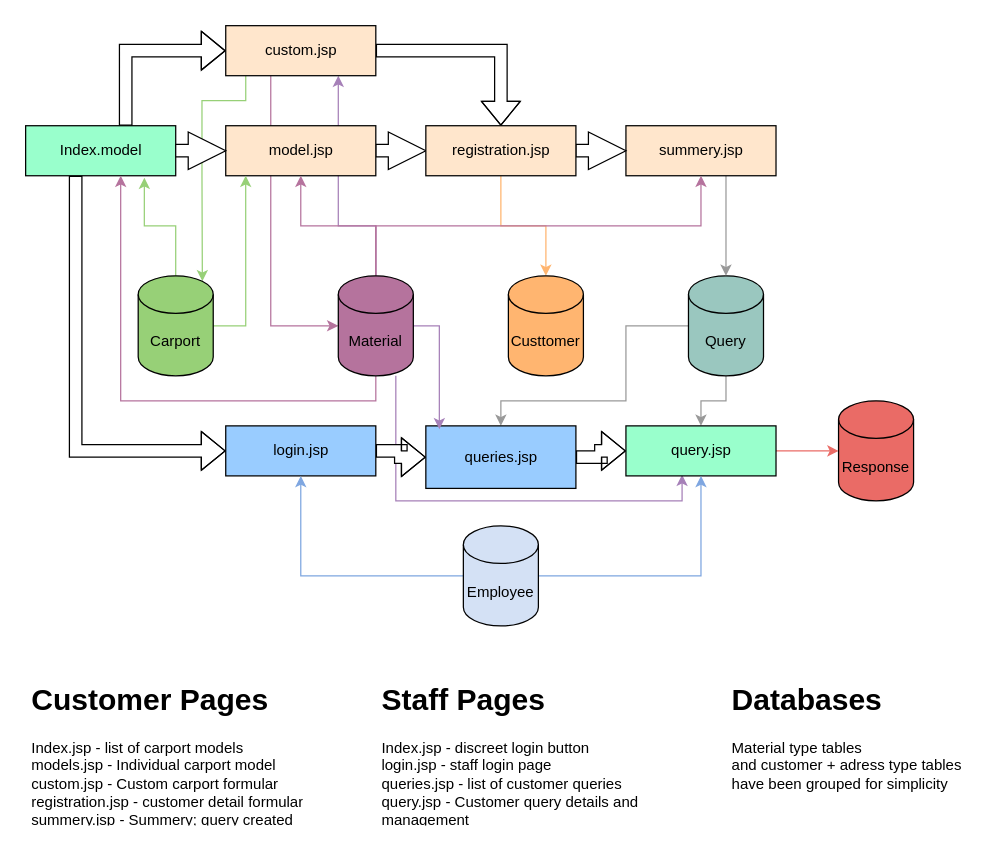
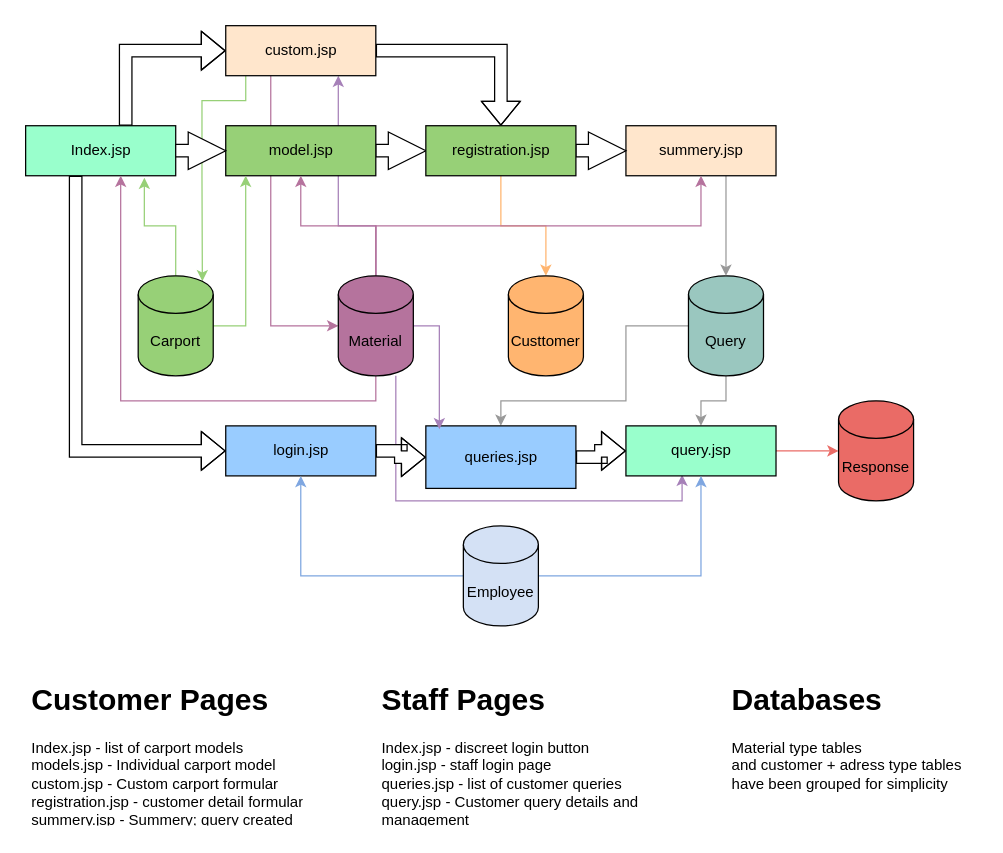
  <mxCell id="0" />
  <mxCell id="1" parent="0" />
  <mxCell id="2" style="edgeStyle=orthogonalEdgeStyle;rounded=0;orthogonalLoop=1;jettySize=auto;html=1;strokeColor=#A680B8;fillColor=#FFB570;entryX=0.374;entryY=0.977;entryDx=0;entryDy=0;entryPerimeter=0;" edge="1" parent="1" source="39" target="15"><mxGeometry relative="1" as="geometry"><mxPoint x="516" y="400" as="targetPoint" /><Array as="points"><mxPoint x="316" y="400" /><mxPoint x="545" y="400" /></Array></mxGeometry></mxCell>
  <mxCell id="3" style="edgeStyle=orthogonalEdgeStyle;rounded=0;orthogonalLoop=1;jettySize=auto;html=1;entryX=0.75;entryY=1;entryDx=0;entryDy=0;strokeColor=#A680B8;fillColor=#FFB570;" edge="1" parent="1" source="39" target="23"><mxGeometry relative="1" as="geometry"><Array as="points"><mxPoint x="300" y="180" /><mxPoint x="270" y="180" /></Array></mxGeometry></mxCell>
  <mxCell id="4" style="edgeStyle=orthogonalEdgeStyle;rounded=0;orthogonalLoop=1;jettySize=auto;html=1;strokeColor=#B5739D;entryX=0;entryY=0.5;entryDx=0;entryDy=0;entryPerimeter=0;" parent="1" source="23" edge="1" target="39"><mxGeometry relative="1" as="geometry"><mxPoint x="160" y="180" as="targetPoint" /><Array as="points"><mxPoint x="216" y="260" /></Array></mxGeometry></mxCell>
  <mxCell id="5" value="&lt;h1&gt;Customer Pages&lt;/h1&gt;&lt;div&gt;Index.jsp -&amp;nbsp;&lt;span&gt;list of carport models&lt;/span&gt;&lt;/div&gt;&lt;div&gt;&lt;span&gt;models.jsp -&amp;nbsp;&lt;/span&gt;&lt;span&gt;Individual carport model&lt;/span&gt;&lt;/div&gt;&lt;div&gt;custom.jsp -&amp;nbsp;&lt;span&gt;Custom carport formular&lt;/span&gt;&lt;/div&gt;&lt;div&gt;registration.jsp - customer detail formular&lt;/div&gt;&lt;div&gt;summery.jsp - Summery; query created&lt;/div&gt;" style="text;html=1;strokeColor=none;fillColor=none;spacing=5;spacingTop=-20;whiteSpace=wrap;overflow=hidden;rounded=0;" parent="1" vertex="1"><mxGeometry x="20" y="540" width="240" height="120" as="geometry" /></mxCell>
  <mxCell id="6" value="&lt;h1&gt;Staff Pages&lt;/h1&gt;&lt;div&gt;Index.jsp -&amp;nbsp;&lt;span&gt;discreet login button&lt;/span&gt;&lt;/div&gt;&lt;div&gt;&lt;div&gt;&lt;div&gt;login.jsp - staff login page&lt;/div&gt;&lt;/div&gt;&lt;div&gt;queries.jsp - list of customer queries&lt;/div&gt;&lt;div&gt;query.jsp - Customer query details and management&lt;/div&gt;&lt;/div&gt;" style="text;html=1;strokeColor=none;fillColor=none;spacing=5;spacingTop=-20;whiteSpace=wrap;overflow=hidden;rounded=0;" parent="1" vertex="1"><mxGeometry x="300" y="540" width="240" height="120" as="geometry" /></mxCell>
  <mxCell id="7" style="edgeStyle=orthogonalEdgeStyle;rounded=0;orthogonalLoop=1;jettySize=auto;html=1;strokeColor=#999999;fillColor=#FFFFFF;" parent="1" source="9" target="15" edge="1"><mxGeometry relative="1" as="geometry" /></mxCell>
  <mxCell id="8" style="edgeStyle=orthogonalEdgeStyle;rounded=0;orthogonalLoop=1;jettySize=auto;html=1;strokeColor=#999999;fillColor=#FFFFFF;exitX=0;exitY=0.5;exitDx=0;exitDy=0;exitPerimeter=0;" parent="1" source="9" target="13" edge="1"><mxGeometry relative="1" as="geometry"><Array as="points"><mxPoint x="500" y="260" /><mxPoint x="500" y="320" /><mxPoint x="400" y="320" /></Array></mxGeometry></mxCell>
  <mxCell id="9" value="Query" style="shape=cylinder3;whiteSpace=wrap;html=1;boundedLbl=1;backgroundOutline=1;size=15;fillColor=#9AC7BF;" parent="1" vertex="1"><mxGeometry x="550" y="220" width="60" height="80" as="geometry" /></mxCell>
  <mxCell id="10" style="edgeStyle=orthogonalEdgeStyle;rounded=0;orthogonalLoop=1;jettySize=auto;html=1;entryX=0;entryY=0.5;entryDx=0;entryDy=0;shape=flexArrow;fillColor=#FFFFFF;" parent="1" source="11" target="13" edge="1"><mxGeometry relative="1" as="geometry" /></mxCell>
  <mxCell id="11" value="login.jsp" style="html=1;fillColor=#99CCFF;" parent="1" vertex="1"><mxGeometry x="180" y="340" width="120" height="40" as="geometry" /></mxCell>
  <mxCell id="12" style="edgeStyle=orthogonalEdgeStyle;rounded=0;orthogonalLoop=1;jettySize=auto;html=1;entryX=0;entryY=0.5;entryDx=0;entryDy=0;shape=flexArrow;" parent="1" source="13" target="15" edge="1"><mxGeometry relative="1" as="geometry" /></mxCell>
  <mxCell id="13" value="queries.jsp" style="html=1;fillColor=#99CCFF;" parent="1" vertex="1"><mxGeometry x="340" y="340" width="120" height="50" as="geometry" /></mxCell>
  <mxCell id="14" style="edgeStyle=orthogonalEdgeStyle;rounded=0;orthogonalLoop=1;jettySize=auto;html=1;strokeColor=#EA6B66;fillColor=#FFFFFF;" parent="1" source="15" target="30" edge="1"><mxGeometry relative="1" as="geometry" /></mxCell>
  <mxCell id="15" value="query.jsp" style="html=1;fillColor=#99ffcc;" parent="1" vertex="1"><mxGeometry x="500" y="340" width="120" height="40" as="geometry" /></mxCell>
  <mxCell id="16" style="edgeStyle=orthogonalEdgeStyle;rounded=0;orthogonalLoop=1;jettySize=auto;html=1;shape=flexArrow;" parent="1" source="18" edge="1"><mxGeometry relative="1" as="geometry"><mxPoint x="180" y="40" as="targetPoint" /><Array as="points"><mxPoint x="100" y="40" /></Array></mxGeometry></mxCell>
  <mxCell id="17" style="edgeStyle=orthogonalEdgeStyle;rounded=0;orthogonalLoop=1;jettySize=auto;html=1;shape=flexArrow;" parent="1" source="18" target="11" edge="1"><mxGeometry relative="1" as="geometry"><Array as="points"><mxPoint x="60" y="360" /></Array></mxGeometry></mxCell>
- <mxCell id="18" value="Index.model" style="html=1;fillColor=#99FFCC;" parent="1" vertex="1"><mxGeometry x="20" y="100" width="120" height="40" as="geometry" /></mxCell>
+ <mxCell id="18" value="Index.jsp" style="html=1;fillColor=#99FFCC;" parent="1" vertex="1"><mxGeometry x="20" y="100" width="120" height="40" as="geometry" /></mxCell>
  <mxCell id="19" style="edgeStyle=orthogonalEdgeStyle;rounded=0;orthogonalLoop=1;jettySize=auto;html=1;entryX=0;entryY=0.5;entryDx=0;entryDy=0;shape=arrow;" parent="1" source="20" target="28" edge="1"><mxGeometry relative="1" as="geometry" /></mxCell>
- <mxCell id="20" value="model.jsp" style="html=1;fillColor=#FFE6CC;" parent="1" vertex="1"><mxGeometry x="180" y="100" width="120" height="40" as="geometry" /></mxCell>
+ <mxCell id="20" value="model.jsp" style="html=1;fillColor=#97d077;" parent="1" vertex="1"><mxGeometry x="180" y="100" width="120" height="40" as="geometry" /></mxCell>
  <mxCell id="21" style="edgeStyle=orthogonalEdgeStyle;rounded=0;orthogonalLoop=1;jettySize=auto;html=1;strokeColor=#000000;fillColor=#FFFFFF;shape=flexArrow;" edge="1" parent="1" source="23" target="28"><mxGeometry relative="1" as="geometry" /></mxCell>
  <mxCell id="22" style="edgeStyle=orthogonalEdgeStyle;rounded=0;orthogonalLoop=1;jettySize=auto;html=1;entryX=0.855;entryY=0;entryDx=0;entryDy=4.35;entryPerimeter=0;strokeColor=#97D077;fillColor=#FFFFFF;" edge="1" parent="1" source="23" target="42"><mxGeometry relative="1" as="geometry"><Array as="points"><mxPoint x="196" y="80" /><mxPoint x="161" y="80" /><mxPoint x="161" y="140" /></Array></mxGeometry></mxCell>
  <mxCell id="23" value="custom.jsp" style="html=1;fillColor=#FFE6CC;" parent="1" vertex="1"><mxGeometry x="180" y="20" width="120" height="40" as="geometry" /></mxCell>
  <mxCell id="24" style="edgeStyle=orthogonalEdgeStyle;rounded=0;orthogonalLoop=1;jettySize=auto;html=1;strokeColor=#999999;fillColor=#FFFFFF;" parent="1" source="25" target="9" edge="1"><mxGeometry relative="1" as="geometry"><Array as="points"><mxPoint x="580" y="160" /><mxPoint x="580" y="160" /></Array></mxGeometry></mxCell>
  <mxCell id="25" value="summery.jsp" style="html=1;fillColor=#FFE6CC;" parent="1" vertex="1"><mxGeometry x="500" y="100" width="120" height="40" as="geometry" /></mxCell>
  <mxCell id="26" style="edgeStyle=orthogonalEdgeStyle;rounded=0;orthogonalLoop=1;jettySize=auto;html=1;entryX=0;entryY=0.5;entryDx=0;entryDy=0;shape=arrow;" parent="1" source="28" target="25" edge="1"><mxGeometry relative="1" as="geometry" /></mxCell>
  <mxCell id="27" style="edgeStyle=orthogonalEdgeStyle;rounded=0;orthogonalLoop=1;jettySize=auto;html=1;strokeColor=#FFB570;fillColor=#FFB570;" parent="1" source="28" target="34" edge="1"><mxGeometry relative="1" as="geometry" /></mxCell>
- <mxCell id="28" value="registration.jsp" style="html=1;fillColor=#FFE6CC;" parent="1" vertex="1"><mxGeometry x="340" y="100" width="120" height="40" as="geometry" /></mxCell>
+ <mxCell id="28" value="registration.jsp" style="html=1;fillColor=#97d077;" parent="1" vertex="1"><mxGeometry x="340" y="100" width="120" height="40" as="geometry" /></mxCell>
  <mxCell id="29" value="&lt;h1&gt;Databases&lt;/h1&gt;&lt;div&gt;Material type tables &lt;br&gt;and customer + adress type tables &lt;br&gt;have been grouped for simplicity&lt;/div&gt;" style="text;html=1;strokeColor=none;fillColor=none;spacing=5;spacingTop=-20;whiteSpace=wrap;overflow=hidden;rounded=0;" parent="1" vertex="1"><mxGeometry x="580" y="540" width="200" height="120" as="geometry" /></mxCell>
  <mxCell id="30" value="Response" style="shape=cylinder3;whiteSpace=wrap;html=1;boundedLbl=1;backgroundOutline=1;size=15;fillColor=#EA6B66;" parent="1" vertex="1"><mxGeometry x="670" y="320" width="60" height="80" as="geometry" /></mxCell>
  <mxCell id="31" style="edgeStyle=orthogonalEdgeStyle;rounded=0;orthogonalLoop=1;jettySize=auto;html=1;strokeColor=#7EA6E0;fillColor=#FFFFFF;" parent="1" source="33" target="11" edge="1"><mxGeometry relative="1" as="geometry" /></mxCell>
  <mxCell id="32" style="edgeStyle=orthogonalEdgeStyle;rounded=0;orthogonalLoop=1;jettySize=auto;html=1;strokeColor=#7EA6E0;fillColor=#FFFFFF;" parent="1" source="33" target="15" edge="1"><mxGeometry relative="1" as="geometry" /></mxCell>
  <mxCell id="33" value="Employee" style="shape=cylinder3;whiteSpace=wrap;html=1;boundedLbl=1;backgroundOutline=1;size=15;fillColor=#D4E1F5;" parent="1" vertex="1"><mxGeometry x="370" y="420" width="60" height="80" as="geometry" /></mxCell>
  <mxCell id="34" value="Custtomer" style="shape=cylinder3;whiteSpace=wrap;html=1;boundedLbl=1;backgroundOutline=1;size=15;fillColor=#FFB570;" parent="1" vertex="1"><mxGeometry x="406" y="220" width="60" height="80" as="geometry" /></mxCell>
  <mxCell id="35" style="edgeStyle=orthogonalEdgeStyle;rounded=0;orthogonalLoop=1;jettySize=auto;html=1;strokeColor=#B5739D;fillColor=#FFB570;" edge="1" parent="1" source="39" target="20"><mxGeometry relative="1" as="geometry" /></mxCell>
  <mxCell id="36" style="edgeStyle=orthogonalEdgeStyle;rounded=0;orthogonalLoop=1;jettySize=auto;html=1;strokeColor=#B5739D;fillColor=#FFB570;" edge="1" parent="1" source="39"><mxGeometry relative="1" as="geometry"><mxPoint x="96" y="140" as="targetPoint" /><Array as="points"><mxPoint x="300" y="320" /><mxPoint x="96" y="320" /></Array></mxGeometry></mxCell>
  <mxCell id="37" style="edgeStyle=orthogonalEdgeStyle;rounded=0;orthogonalLoop=1;jettySize=auto;html=1;strokeColor=#B5739D;fillColor=#FFB570;" edge="1" parent="1" source="39" target="25"><mxGeometry relative="1" as="geometry"><Array as="points"><mxPoint x="300" y="180" /><mxPoint x="560" y="180" /></Array></mxGeometry></mxCell>
  <mxCell id="38" style="edgeStyle=orthogonalEdgeStyle;rounded=0;orthogonalLoop=1;jettySize=auto;html=1;entryX=0.09;entryY=0.053;entryDx=0;entryDy=0;entryPerimeter=0;strokeColor=#A680B8;fillColor=#FFB570;" edge="1" parent="1" source="39" target="13"><mxGeometry relative="1" as="geometry" /></mxCell>
  <mxCell id="39" value="Material" style="shape=cylinder3;whiteSpace=wrap;html=1;boundedLbl=1;backgroundOutline=1;size=15;fillColor=#B5739D;" parent="1" vertex="1"><mxGeometry x="270" y="220" width="60" height="80" as="geometry" /></mxCell>
  <mxCell id="40" style="edgeStyle=orthogonalEdgeStyle;rounded=0;orthogonalLoop=1;jettySize=auto;html=1;entryX=0.791;entryY=1.039;entryDx=0;entryDy=0;entryPerimeter=0;strokeColor=#97D077;fillColor=#FFFFFF;" edge="1" parent="1" source="42" target="18"><mxGeometry relative="1" as="geometry" /></mxCell>
  <mxCell id="41" style="edgeStyle=orthogonalEdgeStyle;rounded=0;orthogonalLoop=1;jettySize=auto;html=1;entryX=0.133;entryY=1;entryDx=0;entryDy=0;entryPerimeter=0;strokeColor=#97D077;fillColor=#FFFFFF;" edge="1" parent="1" source="42" target="20"><mxGeometry relative="1" as="geometry" /></mxCell>
  <mxCell id="42" value="Carport" style="shape=cylinder3;whiteSpace=wrap;html=1;boundedLbl=1;backgroundOutline=1;size=15;fillColor=#97D077;" parent="1" vertex="1"><mxGeometry x="110" y="220" width="60" height="80" as="geometry" /></mxCell>
  <mxCell id="43" style="edgeStyle=orthogonalEdgeStyle;rounded=0;orthogonalLoop=1;jettySize=auto;html=1;entryX=0;entryY=0.5;entryDx=0;entryDy=0;shape=arrow;fillColor=#FFFFFF;" parent="1" source="18" target="20" edge="1"><mxGeometry relative="1" as="geometry" /></mxCell>
